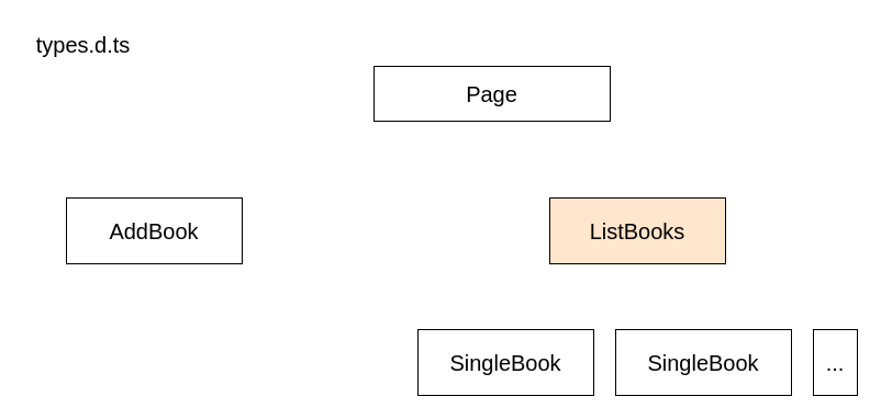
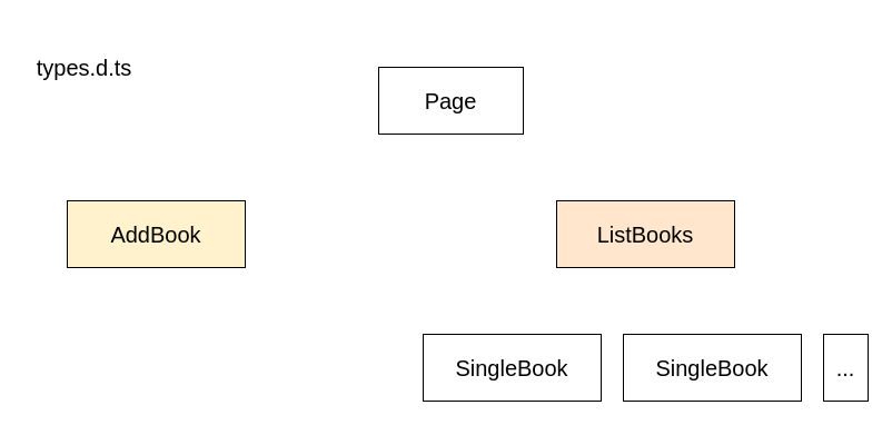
  <mxCell id="0" />
  <mxCell id="1" parent="0" />
- <mxCell id="2" value="&lt;font style=&quot;font-size: 20px;&quot;&gt;Page&lt;/font&gt;" style="rounded=0;whiteSpace=wrap;html=1;" vertex="1" parent="1"><mxGeometry x="340" y="60" width="215" height="50" as="geometry" /></mxCell>
- <mxCell id="3" value="&lt;font style=&quot;font-size: 20px;&quot;&gt;AddBook&lt;/font&gt;" style="rounded=0;whiteSpace=wrap;html=1;" vertex="1" parent="1"><mxGeometry x="60" y="180" width="160" height="60" as="geometry" /></mxCell>
+ <mxCell id="2" value="&lt;font style=&quot;font-size: 20px;&quot;&gt;Page&lt;/font&gt;" style="rounded=0;whiteSpace=wrap;html=1;" vertex="1" parent="1"><mxGeometry x="340" y="60" width="130" height="60" as="geometry" /></mxCell>
+ <mxCell id="3" value="&lt;font style=&quot;font-size: 20px;&quot;&gt;AddBook&lt;/font&gt;" style="rounded=0;whiteSpace=wrap;html=1;fillColor=#fff2cc;" vertex="1" parent="1"><mxGeometry x="60" y="180" width="160" height="60" as="geometry" /></mxCell>
  <mxCell id="4" value="&lt;font style=&quot;font-size: 20px;&quot;&gt;ListBooks&lt;/font&gt;" style="rounded=0;whiteSpace=wrap;html=1;fillColor=#ffe6cc;" vertex="1" parent="1"><mxGeometry x="500" y="180" width="160" height="60" as="geometry" /></mxCell>
  <mxCell id="5" value="&lt;font style=&quot;font-size: 20px;&quot;&gt;SingleBook&lt;/font&gt;" style="rounded=0;whiteSpace=wrap;html=1;" vertex="1" parent="1"><mxGeometry x="380" y="300" width="160" height="60" as="geometry" /></mxCell>
  <mxCell id="6" value="&lt;font style=&quot;font-size: 20px;&quot;&gt;SingleBook&lt;/font&gt;" style="rounded=0;whiteSpace=wrap;html=1;" vertex="1" parent="1"><mxGeometry x="560" y="300" width="160" height="60" as="geometry" /></mxCell>
  <mxCell id="7" value="&lt;font style=&quot;font-size: 20px;&quot;&gt;...&lt;/font&gt;" style="rounded=0;whiteSpace=wrap;html=1;" vertex="1" parent="1"><mxGeometry x="740" y="300" width="40" height="60" as="geometry" /></mxCell>
- <mxCell id="8" value="types.d.ts" style="text;html=1;align=center;verticalAlign=middle;resizable=0;points=[];autosize=1;strokeColor=none;fillColor=none;fontSize=20;" vertex="1" parent="1"><mxGeometry x="20" y="20" width="110" height="40" as="geometry" /></mxCell>
+ <mxCell id="8" value="types.d.ts" style="text;html=1;align=center;verticalAlign=middle;resizable=0;points=[];autosize=1;strokeColor=none;fillColor=none;fontSize=20;" vertex="1" parent="1"><mxGeometry x="20" y="40" width="110" height="40" as="geometry" /></mxCell>
